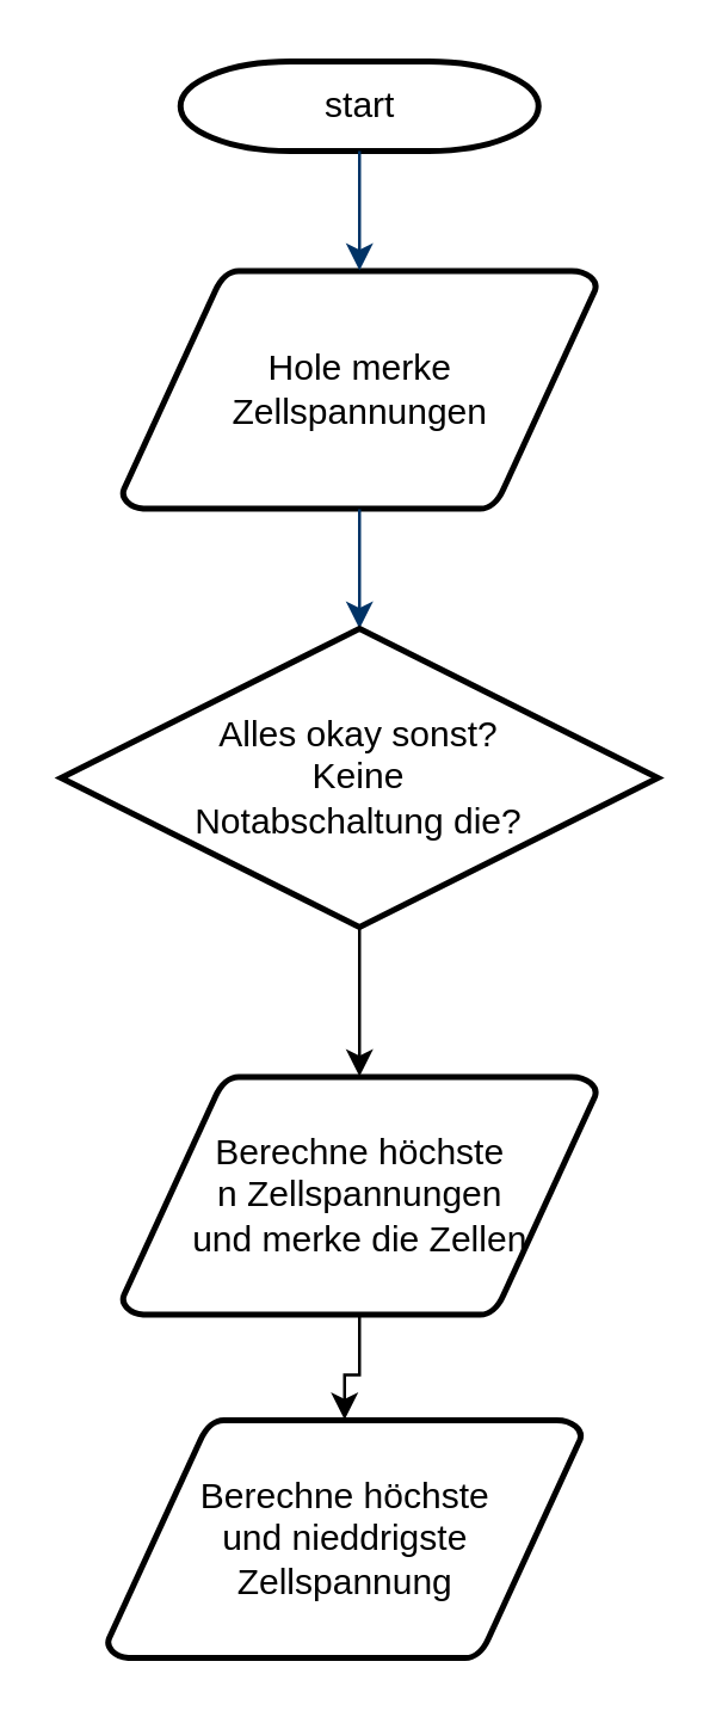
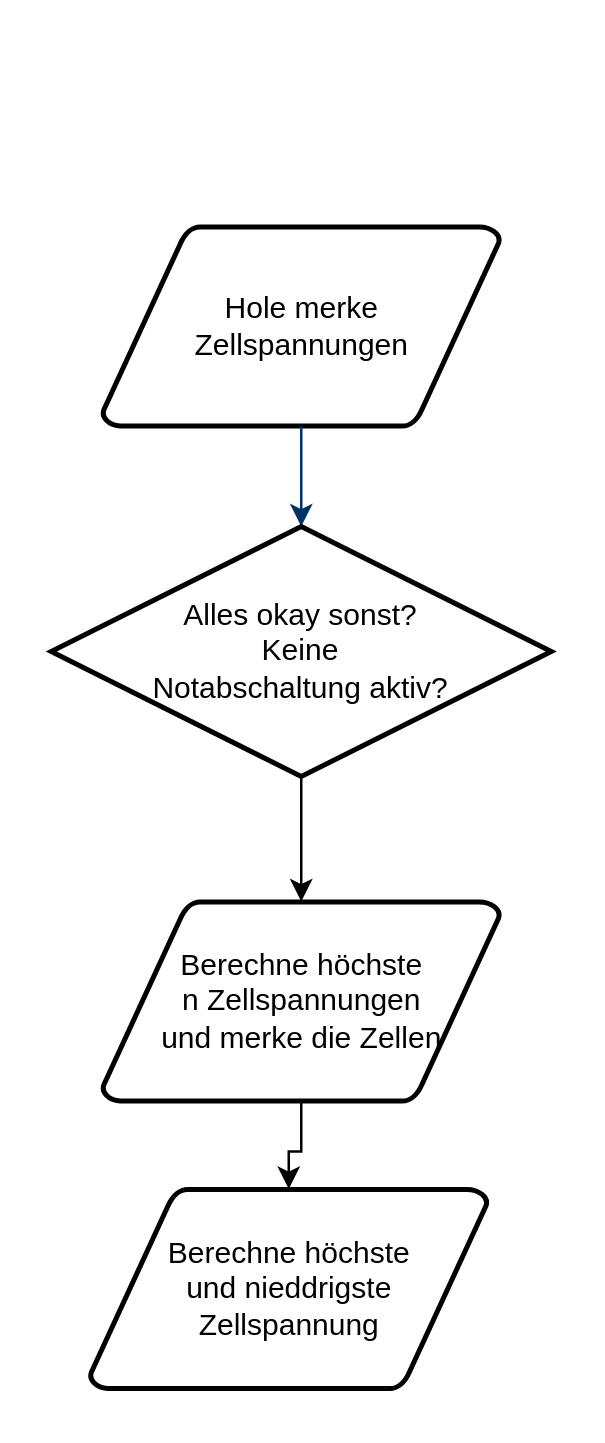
  <mxCell id="0" />
  <mxCell id="1" parent="0" />
- <mxCell id="2" value="start" style="shape=mxgraph.flowchart.terminator;strokeWidth=2;gradientColor=none;gradientDirection=north;fontStyle=0;html=1;" parent="1" vertex="1"><mxGeometry x="60" y="20" width="120" height="30" as="geometry" /></mxCell>
  <mxCell id="3" value="&lt;div&gt;Hole merke &lt;br&gt;&lt;/div&gt;&lt;div&gt;Zellspannungen&lt;/div&gt;" style="shape=mxgraph.flowchart.data;strokeWidth=2;gradientColor=none;gradientDirection=north;fontStyle=0;html=1;" parent="1" vertex="1"><mxGeometry x="40.5" y="90" width="159" height="80" as="geometry" /></mxCell>
- <mxCell id="4" style="fontStyle=1;strokeColor=#003366;strokeWidth=1;html=1;" parent="1" source="2" target="3" edge="1"><mxGeometry relative="1" as="geometry" /></mxCell>
  <mxCell id="5" style="fontStyle=1;strokeColor=#003366;strokeWidth=1;html=1;" parent="1" source="3" edge="1"><mxGeometry relative="1" as="geometry"><mxPoint x="120" y="210" as="targetPoint" /></mxGeometry></mxCell>
  <mxCell id="6" value="" style="edgeStyle=orthogonalEdgeStyle;rounded=0;orthogonalLoop=1;jettySize=auto;html=1;" edge="1" parent="1" source="7" target="9"><mxGeometry relative="1" as="geometry" /></mxCell>
- <mxCell id="7" value="Alles okay sonst?&lt;br&gt;&lt;div&gt;Keine &lt;br&gt;&lt;/div&gt;&lt;div&gt;Notabschaltung die?&lt;/div&gt;" style="strokeWidth=2;html=1;shape=mxgraph.flowchart.decision;whiteSpace=wrap;" vertex="1" parent="1"><mxGeometry x="20" y="210" width="200" height="100" as="geometry" /></mxCell>
+ <mxCell id="7" value="Alles okay sonst?&lt;br&gt;&lt;div&gt;Keine &lt;br&gt;&lt;/div&gt;&lt;div&gt;Notabschaltung aktiv?&lt;/div&gt;" style="strokeWidth=2;html=1;shape=mxgraph.flowchart.decision;whiteSpace=wrap;" vertex="1" parent="1"><mxGeometry x="20" y="210" width="200" height="100" as="geometry" /></mxCell>
  <mxCell id="8" value="" style="edgeStyle=orthogonalEdgeStyle;rounded=0;orthogonalLoop=1;jettySize=auto;html=1;" edge="1" parent="1" source="9" target="10"><mxGeometry relative="1" as="geometry" /></mxCell>
  <mxCell id="9" value="&lt;div&gt;Berechne höchste&lt;/div&gt;&lt;div&gt; n Zellspannungen&lt;/div&gt;&lt;div&gt;und merke die Zellen&lt;br&gt;&lt;/div&gt;" style="shape=mxgraph.flowchart.data;strokeWidth=2;gradientColor=none;gradientDirection=north;fontStyle=0;html=1;" vertex="1" parent="1"><mxGeometry x="40.5" y="360" width="159" height="80" as="geometry" /></mxCell>
  <mxCell id="10" value="&lt;div&gt;Berechne höchste&lt;/div&gt;&lt;div&gt;und nieddrigste&lt;/div&gt;&lt;div&gt; Zellspannung&lt;/div&gt;" style="shape=mxgraph.flowchart.data;strokeWidth=2;gradientColor=none;gradientDirection=north;fontStyle=0;html=1;" vertex="1" parent="1"><mxGeometry x="35.5" y="475" width="159" height="80" as="geometry" /></mxCell>
